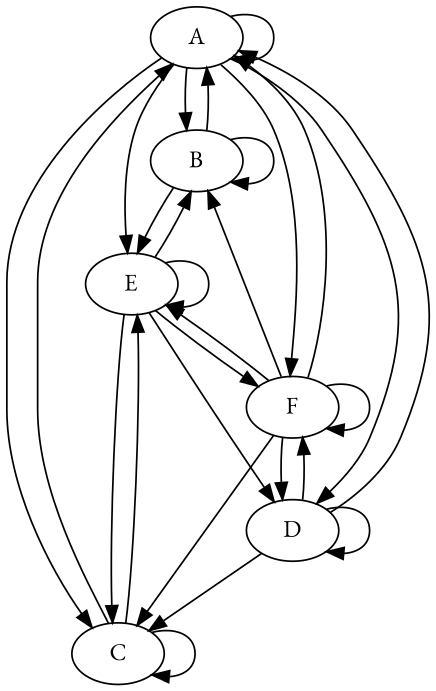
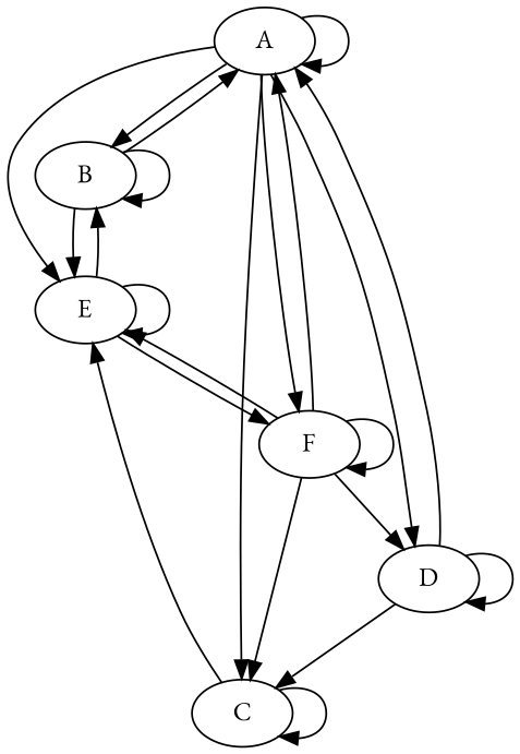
  digraph {
    fontname="EB Garamond"
    node [fontname="EB Garamond"]
    edge [fontname="EB Garamond"]
    A
    B
    C
    D
    F
    E
    A -> A
    A -> B
    A -> C
    A -> D
    A -> F
    A -> E
    B -> A
    B -> B
    B -> E
-   C -> A
    C -> C
    C -> E
    D -> A
    D -> C
    D -> D
-   D -> F
    F -> A
-   F -> B
    F -> C
    F -> D
    F -> F
    F -> E
    E -> B
-   E -> C
-   E -> D
    E -> F
    E -> E
  }
